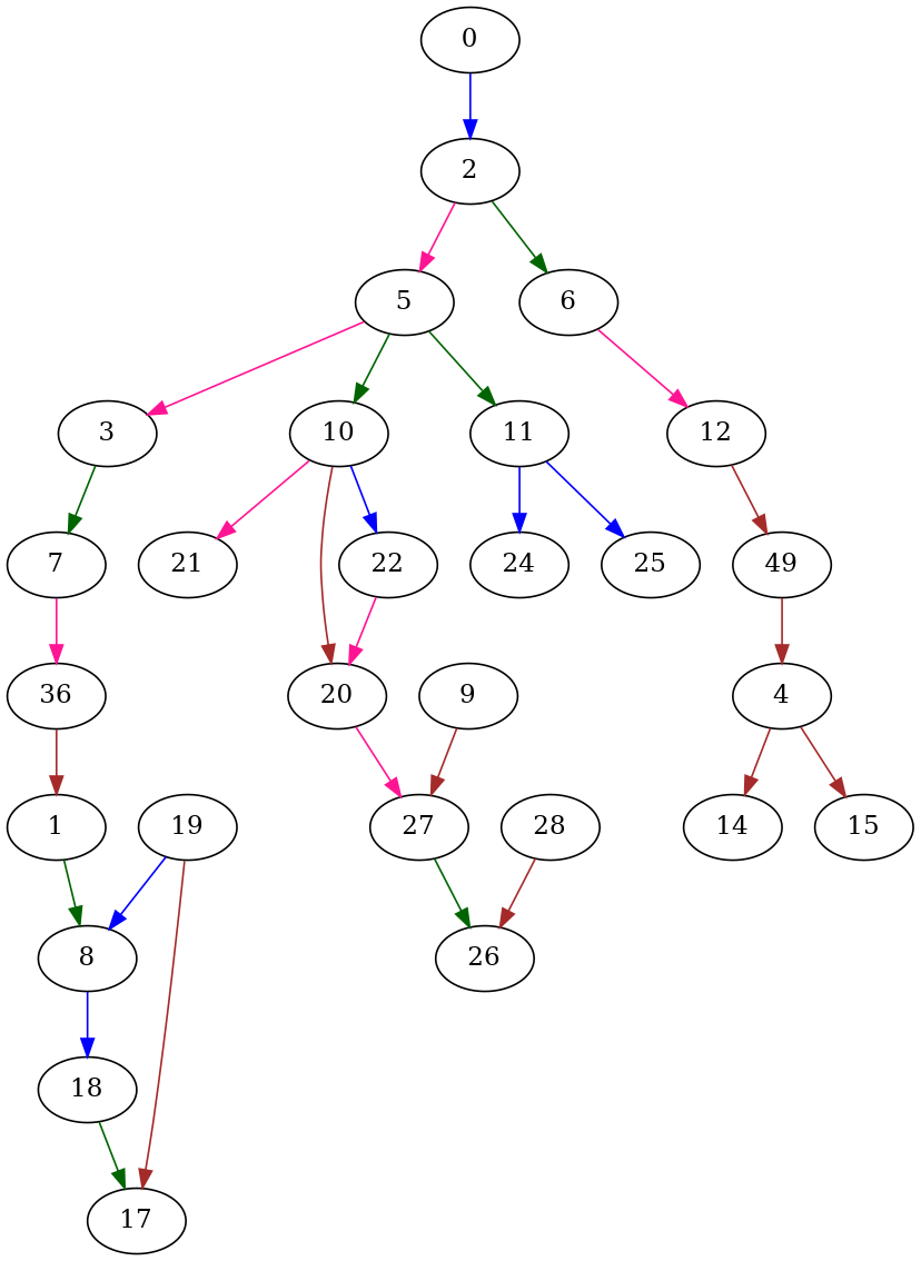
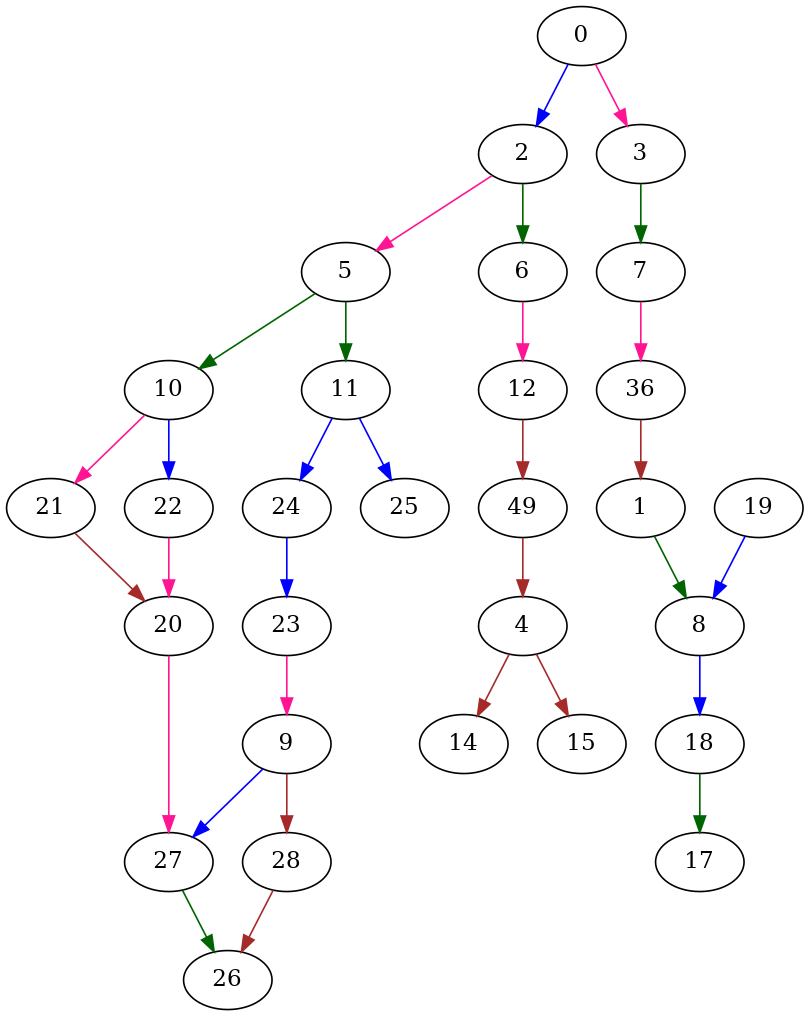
  digraph {
    fontname="DejaVu Serif"
    node [Weight=10 fontname="DejaVu Serif"]
    edge [Weight=16 color=brown fontname="DejaVu Serif"]
    0 [Weight=5]
    2 [Weight=8]
    3
    5
    6 [Weight=7]
    7 [Weight=8]
    10 [Weight=2]
    11 [Weight=7]
    12 [Weight=6]
    n10 [label=36]
    1 [Weight=2]
    8 [Weight=3]
    18
    17 [Weight=7]
    19 [Weight=2]
    21
    22 [Weight=6]
    24 [Weight=2]
    25 [Weight=9]
    n20 [Weight=3 label=49]
    4 [Weight=5]
    14 [Weight=5]
    15 [Weight=8]
    20 [Weight=6]
+   23 [Weight=6]
    9 [Weight=4]
    27 [Weight=3]
    28 [Weight=5]
    26
    0 -> 2 [color=blue]
-   5 -> 3 [Weight=5 color=deeppink]
+   0 -> 3 [Weight=5 color=deeppink]
    2 -> 5 [Weight=13 color=deeppink]
    2 -> 6 [Weight=6 color=darkgreen]
    3 -> 7 [Weight=6 color=darkgreen]
    5 -> 10 [Weight=8 color=darkgreen]
    5 -> 11 [Weight=3 color=darkgreen]
    6 -> 12 [Weight=14 color=deeppink]
    7 -> n10 [color=deeppink]
    10 -> 21 [Weight=3 color=deeppink]
    10 -> 22 [Weight=3 color=blue]
    11 -> 24 [Weight=11 color=blue]
    11 -> 25 [Weight=13 color=blue]
    12 -> n20 [Weight=11]
    n10 -> 1
    1 -> 8 [Weight=6 color=darkgreen]
    8 -> 18 [Weight=3 color=blue]
    18 -> 17 [Weight=8 color=darkgreen]
    19 -> 8 [color=blue]
-   19 -> 17 [Weight=10]
-   10 -> 20 [Weight=8]
+   21 -> 20 [Weight=8]
    22 -> 20 [color=deeppink]
+   24 -> 23 [Weight=8 color=blue]
    n20 -> 4 [Weight=13]
    4 -> 14
    4 -> 15 [Weight=10]
    20 -> 27 [Weight=13 color=deeppink]
-   9 -> 27
+   23 -> 9 [Weight=11 color=deeppink]
+   9 -> 27 [color=blue]
+   9 -> 28 [Weight=11]
    27 -> 26 [Weight=14 color=darkgreen]
    28 -> 26 [Weight=3]
  }
